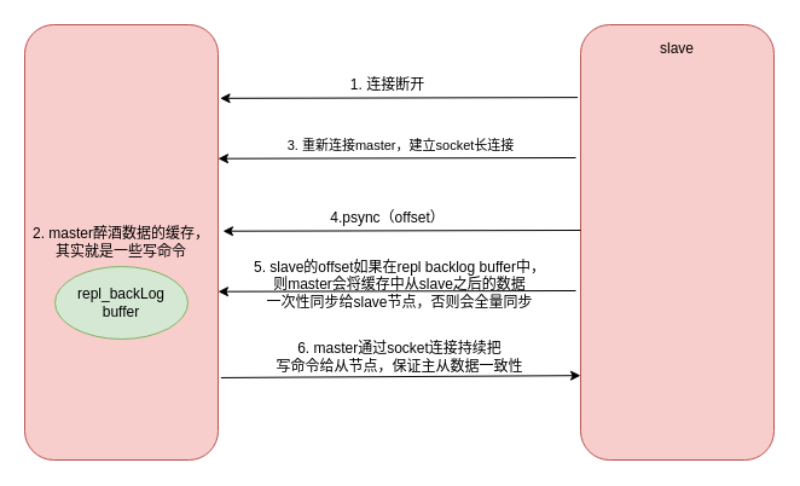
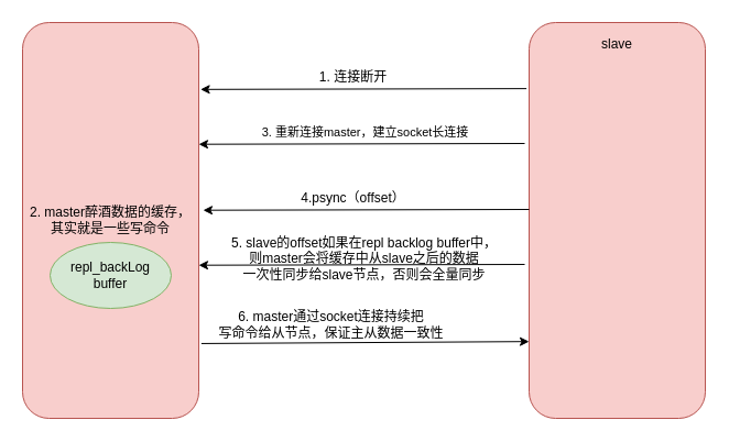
  <mxCell id="0" />
  <mxCell id="1" parent="0" />
  <mxCell id="2" value="" style="endArrow=classic;html=1;exitX=-0.015;exitY=0.167;exitDx=0;exitDy=0;exitPerimeter=0;entryX=1.01;entryY=0.169;entryDx=0;entryDy=0;entryPerimeter=0;" edge="1" parent="1"><mxGeometry width="50" height="50" relative="1" as="geometry"><mxPoint x="476" y="240" as="sourcePoint" /><mxPoint x="180" y="240.72" as="targetPoint" /></mxGeometry></mxCell>
  <mxCell id="3" style="edgeStyle=orthogonalEdgeStyle;rounded=0;orthogonalLoop=1;jettySize=auto;html=1;entryX=0.5;entryY=1;entryDx=0;entryDy=0;" edge="1" parent="1" source="5" target="16"><mxGeometry relative="1" as="geometry"><mxPoint x="0" y="430" as="targetPoint" /></mxGeometry></mxCell>
  <mxCell id="4" style="edgeStyle=orthogonalEdgeStyle;rounded=0;orthogonalLoop=1;jettySize=auto;html=1;entryX=0.5;entryY=1;entryDx=0;entryDy=0;" edge="1" parent="1" source="5" target="16"><mxGeometry relative="1" as="geometry"><mxPoint x="-50" y="420" as="targetPoint" /></mxGeometry></mxCell>
  <mxCell id="5" value="2. master醉酒数据的缓存，其实就是一些写命令" style="rounded=1;whiteSpace=wrap;html=1;align=center;fillColor=#f8cecc;strokeColor=#b85450;" vertex="1" parent="1"><mxGeometry x="20" y="20" width="160" height="360" as="geometry" /></mxCell>
  <mxCell id="6" value="" style="rounded=1;whiteSpace=wrap;html=1;fillColor=#f8cecc;strokeColor=#b85450;" vertex="1" parent="1"><mxGeometry x="480" y="20" width="160" height="360" as="geometry" /></mxCell>
  <mxCell id="7" value="" style="endArrow=classic;html=1;exitX=-0.015;exitY=0.167;exitDx=0;exitDy=0;exitPerimeter=0;entryX=1.01;entryY=0.169;entryDx=0;entryDy=0;entryPerimeter=0;" edge="1" parent="1" source="6" target="5"><mxGeometry width="50" height="50" relative="1" as="geometry"><mxPoint x="370" y="60" as="sourcePoint" /><mxPoint x="320" y="-40" as="targetPoint" /></mxGeometry></mxCell>
  <mxCell id="8" value="1. 连接断开" style="text;html=1;align=center;verticalAlign=middle;resizable=0;points=[];autosize=1;" vertex="1" parent="1"><mxGeometry x="280" y="60" width="80" height="20" as="geometry" /></mxCell>
  <mxCell id="9" value="" style="endArrow=classic;html=1;exitX=-0.015;exitY=0.167;exitDx=0;exitDy=0;exitPerimeter=0;entryX=1.01;entryY=0.169;entryDx=0;entryDy=0;entryPerimeter=0;" edge="1" parent="1"><mxGeometry width="50" height="50" relative="1" as="geometry"><mxPoint x="476" y="130" as="sourcePoint" /><mxPoint x="180" y="130.72" as="targetPoint" /></mxGeometry></mxCell>
  <mxCell id="10" value="3. 重新连接master，建立socket长连接" style="edgeLabel;html=1;align=center;verticalAlign=middle;resizable=0;points=[];" vertex="1" connectable="0" parent="9"><mxGeometry x="0.109" y="-4" relative="1" as="geometry"><mxPoint x="18.01" y="-6.4" as="offset" /></mxGeometry></mxCell>
  <mxCell id="11" value="" style="endArrow=classic;html=1;exitX=-0.015;exitY=0.167;exitDx=0;exitDy=0;exitPerimeter=0;entryX=1.01;entryY=0.169;entryDx=0;entryDy=0;entryPerimeter=0;" edge="1" parent="1"><mxGeometry width="50" height="50" relative="1" as="geometry"><mxPoint x="480" y="190" as="sourcePoint" /><mxPoint x="184" y="190.72" as="targetPoint" /></mxGeometry></mxCell>
  <mxCell id="12" value="4.psync（offset）" style="text;html=1;align=center;verticalAlign=middle;resizable=0;points=[];autosize=1;" vertex="1" parent="1"><mxGeometry x="265" y="170" width="110" height="20" as="geometry" /></mxCell>
  <mxCell id="13" value="5. slave的offset如果在repl backlog buffer中，&lt;br&gt;则master会将缓存中从slave之后的数据&lt;br&gt;一次性同步给slave节点，否则会全量同步" style="text;html=1;align=center;verticalAlign=middle;resizable=0;points=[];autosize=1;" vertex="1" parent="1"><mxGeometry x="200" y="210" width="260" height="50" as="geometry" /></mxCell>
  <mxCell id="14" value="" style="endArrow=classic;html=1;exitX=1.015;exitY=0.811;exitDx=0;exitDy=0;exitPerimeter=0;entryX=0;entryY=0.806;entryDx=0;entryDy=0;entryPerimeter=0;" edge="1" parent="1" source="5" target="6"><mxGeometry width="50" height="50" relative="1" as="geometry"><mxPoint x="210" y="300" as="sourcePoint" /><mxPoint x="472" y="320" as="targetPoint" /></mxGeometry></mxCell>
- <mxCell id="15" value="6. master通过socket连接持续把&lt;br&gt;写命令给从节点，保证主从数据一致性" style="text;html=1;align=center;verticalAlign=middle;resizable=0;points=[];autosize=1;" vertex="1" parent="1"><mxGeometry x="220" y="280" width="220" height="30" as="geometry" /></mxCell>
+ <mxCell id="15" value="6. master通过socket连接持续把&lt;br&gt;写命令给从节点，保证主从数据一致性" style="text;html=1;align=center;verticalAlign=middle;resizable=0;points=[];autosize=1;" vertex="1" parent="1"><mxGeometry x="190" y="280" width="220" height="30" as="geometry" /></mxCell>
  <mxCell id="16" value="repl_backLog&lt;br&gt;buffer" style="ellipse;whiteSpace=wrap;html=1;fillColor=#d5e8d4;strokeColor=#82b366;" vertex="1" parent="1"><mxGeometry x="45" y="220" width="110" height="60" as="geometry" /></mxCell>
  <mxCell id="17" value="slave" style="text;html=1;strokeColor=none;fillColor=none;align=center;verticalAlign=middle;whiteSpace=wrap;rounded=0;" vertex="1" parent="1"><mxGeometry x="540" y="30" width="40" height="20" as="geometry" /></mxCell>
